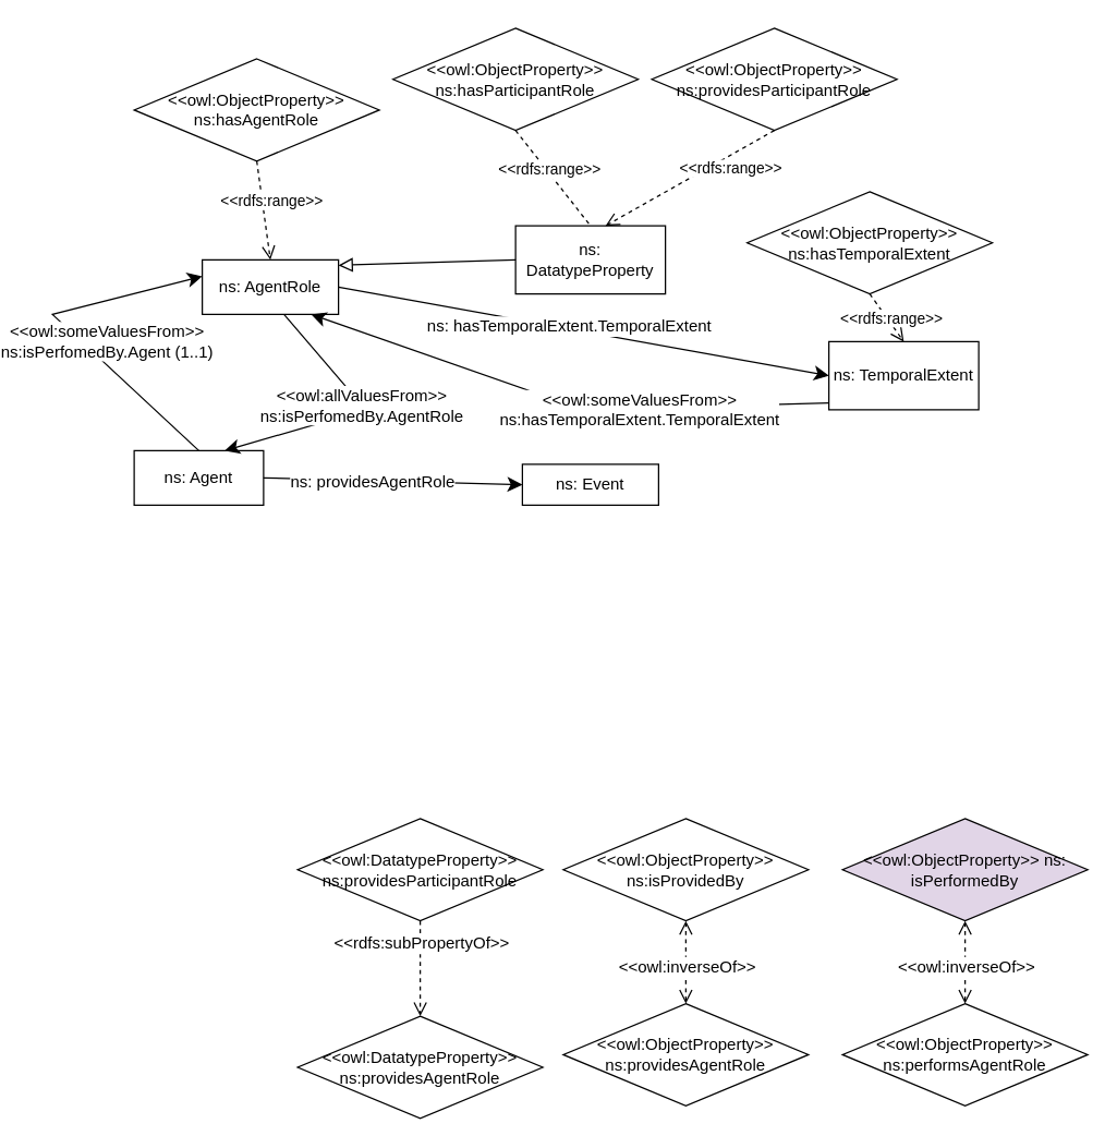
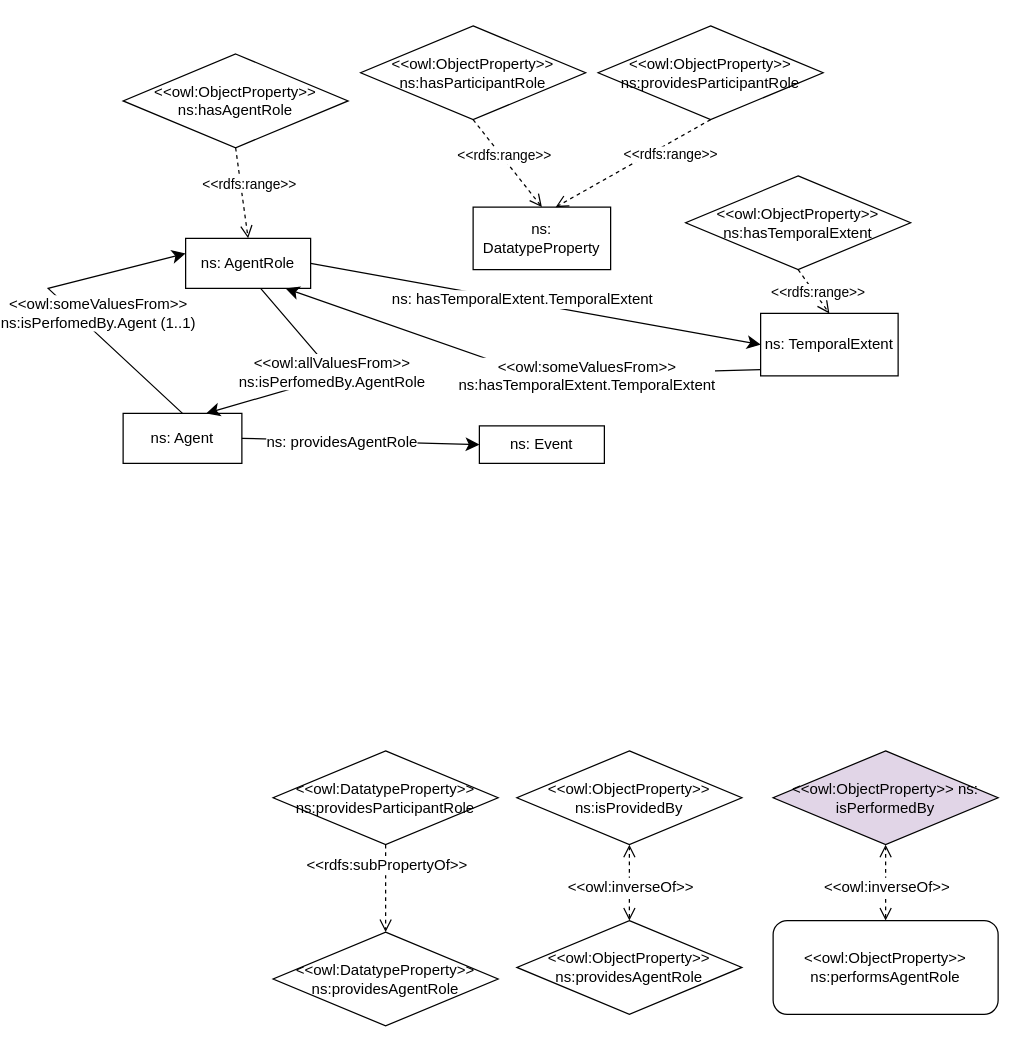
  <mxCell id="0" />
  <mxCell id="1" parent="0" />
  <mxCell id="2" value="ns: Agent" style="rounded=0;whiteSpace=wrap;html=1;snapToPoint=1;points=[[0.1,0],[0.2,0],[0.3,0],[0.4,0],[0.5,0],[0.6,0],[0.7,0],[0.8,0],[0.9,0],[0,0.1],[0,0.3],[0,0.5],[0,0.7],[0,0.9],[0.1,1],[0.2,1],[0.3,1],[0.4,1],[0.5,1],[0.6,1],[0.7,1],[0.8,1],[0.9,1],[1,0.1],[1,0.3],[1,0.5],[1,0.7],[1,0.9]];" parent="1" vertex="1"><mxGeometry x="80" y="330" width="95" height="40" as="geometry" /></mxCell>
  <mxCell id="3" value="ns: AgentRole" style="rounded=0;whiteSpace=wrap;html=1;snapToPoint=1;points=[[0.1,0],[0.2,0],[0.3,0],[0.4,0],[0.5,0],[0.6,0],[0.7,0],[0.8,0],[0.9,0],[0,0.1],[0,0.3],[0,0.5],[0,0.7],[0,0.9],[0.1,1],[0.2,1],[0.3,1],[0.4,1],[0.5,1],[0.6,1],[0.7,1],[0.8,1],[0.9,1],[1,0.1],[1,0.3],[1,0.5],[1,0.7],[1,0.9]];" parent="1" vertex="1"><mxGeometry x="130" y="190" width="100" height="40" as="geometry" /></mxCell>
  <mxCell id="4" value="ns: Event" style="rounded=0;whiteSpace=wrap;html=1;snapToPoint=1;points=[[0.1,0],[0.2,0],[0.3,0],[0.4,0],[0.5,0],[0.6,0],[0.7,0],[0.8,0],[0.9,0],[0,0.1],[0,0.3],[0,0.5],[0,0.7],[0,0.9],[0.1,1],[0.2,1],[0.3,1],[0.4,1],[0.5,1],[0.6,1],[0.7,1],[0.8,1],[0.9,1],[1,0.1],[1,0.3],[1,0.5],[1,0.7],[1,0.9]];" parent="1" vertex="1"><mxGeometry x="365" y="340" width="100" height="30" as="geometry" /></mxCell>
  <mxCell id="5" value="ns: DatatypeProperty" style="rounded=0;whiteSpace=wrap;html=1;snapToPoint=1;points=[[0.1,0],[0.2,0],[0.3,0],[0.4,0],[0.5,0],[0.6,0],[0.7,0],[0.8,0],[0.9,0],[0,0.1],[0,0.3],[0,0.5],[0,0.7],[0,0.9],[0.1,1],[0.2,1],[0.3,1],[0.4,1],[0.5,1],[0.6,1],[0.7,1],[0.8,1],[0.9,1],[1,0.1],[1,0.3],[1,0.5],[1,0.7],[1,0.9]];" parent="1" vertex="1"><mxGeometry x="360" y="165" width="110" height="50" as="geometry" /></mxCell>
  <mxCell id="6" value="ns: TemporalExtent" style="rounded=0;whiteSpace=wrap;html=1;snapToPoint=1;points=[[0.1,0],[0.2,0],[0.3,0],[0.4,0],[0.5,0],[0.6,0],[0.7,0],[0.8,0],[0.9,0],[0,0.1],[0,0.3],[0,0.5],[0,0.7],[0,0.9],[0.1,1],[0.2,1],[0.3,1],[0.4,1],[0.5,1],[0.6,1],[0.7,1],[0.8,1],[0.9,1],[1,0.1],[1,0.3],[1,0.5],[1,0.7],[1,0.9]];" parent="1" vertex="1"><mxGeometry x="590" y="250" width="110" height="50" as="geometry" /></mxCell>
  <mxCell id="7" value="" style="endArrow=classic;html=1;endSize=8;arcSize=0;entryX=0;entryY=0.5;entryDx=0;entryDy=0;exitX=1;exitY=0.5;exitDx=0;exitDy=0;" parent="1" source="3" target="6" edge="1"><mxGeometry width="50" height="50" relative="1" as="geometry"><mxPoint x="320" y="420" as="sourcePoint" /><mxPoint x="680" y="420" as="targetPoint" /></mxGeometry></mxCell>
  <mxCell id="8" value="ns: hasTemporalExtent.TemporalExtent&amp;nbsp;" style="text;html=1;align=center;verticalAlign=middle;resizable=0;points=[];labelBackgroundColor=#ffffff;rotation=0;" parent="7" vertex="1" connectable="0"><mxGeometry x="-0.127" relative="1" as="geometry"><mxPoint x="13" as="offset" /></mxGeometry></mxCell>
  <mxCell id="9" value="&lt;div&gt;&amp;lt;&amp;lt;owl:ObjectProperty&amp;gt;&amp;gt; ns: isPerformedBy&lt;br&gt;&lt;/div&gt;" style="rhombus;whiteSpace=wrap;html=1;fillColor=#e1d5e7;" parent="1" vertex="1"><mxGeometry x="600" y="600" width="180" height="75" as="geometry" /></mxCell>
- <mxCell id="10" value="&lt;div&gt;&amp;lt;&amp;lt;owl:ObjectProperty&amp;gt;&amp;gt; ns:performsAgentRole&lt;br&gt;&lt;/div&gt;" style="rhombus;whiteSpace=wrap;html=1;" parent="1" vertex="1"><mxGeometry x="600" y="735.75" width="180" height="75" as="geometry" /></mxCell>
+ <mxCell id="10" value="&lt;div&gt;&amp;lt;&amp;lt;owl:ObjectProperty&amp;gt;&amp;gt; ns:performsAgentRole&lt;br&gt;&lt;/div&gt;" style="whiteSpace=wrap;html=1;rounded=1;" parent="1" vertex="1"><mxGeometry x="600" y="735.75" width="180" height="75" as="geometry" /></mxCell>
  <mxCell id="11" value="" style="endArrow=open;html=1;fontColor=#000099;endFill=0;dashed=1;entryX=0.5;entryY=1;entryDx=0;entryDy=0;endSize=8;startArrow=open;startFill=0;startSize=8;" parent="1" source="10" target="9" edge="1"><mxGeometry width="50" height="50" relative="1" as="geometry"><mxPoint x="460" y="735" as="sourcePoint" /><mxPoint x="460" y="665" as="targetPoint" /></mxGeometry></mxCell>
  <mxCell id="12" value="&amp;lt;&amp;lt;owl:inverseOf&amp;gt;&amp;gt;" style="text;html=1;align=center;verticalAlign=middle;resizable=0;points=[];fontColor=#000000;labelBackgroundColor=#ffffff;" parent="11" vertex="1" connectable="0"><mxGeometry x="-0.328" relative="1" as="geometry"><mxPoint y="-7.14" as="offset" /></mxGeometry></mxCell>
  <mxCell id="13" value="&lt;div&gt;&amp;lt;&amp;lt;owl:ObjectProperty&amp;gt;&amp;gt; ns:isProvidedBy&lt;br&gt;&lt;/div&gt;" style="rhombus;whiteSpace=wrap;html=1;" parent="1" vertex="1"><mxGeometry x="395" y="600" width="180" height="75" as="geometry" /></mxCell>
  <mxCell id="14" value="&lt;div&gt;&amp;lt;&amp;lt;owl:ObjectProperty&amp;gt;&amp;gt; ns:providesAgentRole&lt;br&gt;&lt;/div&gt;" style="rhombus;whiteSpace=wrap;html=1;" parent="1" vertex="1"><mxGeometry x="395" y="735.75" width="180" height="75" as="geometry" /></mxCell>
  <mxCell id="15" value="" style="endArrow=open;html=1;fontColor=#000099;endFill=0;dashed=1;entryX=0.5;entryY=1;entryDx=0;entryDy=0;endSize=8;startArrow=open;startFill=0;startSize=8;" parent="1" source="14" target="13" edge="1"><mxGeometry width="50" height="50" relative="1" as="geometry"><mxPoint x="255" y="735" as="sourcePoint" /><mxPoint x="255" y="665" as="targetPoint" /></mxGeometry></mxCell>
  <mxCell id="16" value="&amp;lt;&amp;lt;owl:inverseOf&amp;gt;&amp;gt;" style="text;html=1;align=center;verticalAlign=middle;resizable=0;points=[];fontColor=#000000;labelBackgroundColor=#ffffff;" parent="15" vertex="1" connectable="0"><mxGeometry x="-0.328" relative="1" as="geometry"><mxPoint y="-7.14" as="offset" /></mxGeometry></mxCell>
  <mxCell id="17" value="" style="endArrow=classic;html=1;endSize=8;arcSize=0;exitX=1;exitY=0.5;exitDx=0;exitDy=0;entryX=0;entryY=0.5;entryDx=0;entryDy=0;" parent="1" source="2" target="4" edge="1"><mxGeometry width="50" height="50" relative="1" as="geometry"><mxPoint x="430" y="330" as="sourcePoint" /><mxPoint x="290" y="410" as="targetPoint" /></mxGeometry></mxCell>
  <mxCell id="18" value="ns: providesAgentRole" style="text;html=1;align=center;verticalAlign=middle;resizable=0;points=[];labelBackgroundColor=#ffffff;" parent="17" vertex="1" connectable="0"><mxGeometry x="-0.127" relative="1" as="geometry"><mxPoint x="-3" as="offset" /></mxGeometry></mxCell>
  <mxCell id="19" value="" style="endArrow=classic;html=1;endSize=8;arcSize=0;exitX=0;exitY=0.9;exitDx=0;exitDy=0;entryX=0.8;entryY=1;entryDx=0;entryDy=0;" parent="1" source="6" target="3" edge="1"><mxGeometry width="50" height="50" relative="1" as="geometry"><mxPoint x="315" y="450" as="sourcePoint" /><mxPoint x="655" y="450" as="targetPoint" /><Array as="points"><mxPoint x="410" y="300" /></Array></mxGeometry></mxCell>
  <mxCell id="20" value="&lt;div&gt;&amp;lt;&amp;lt;owl:someValuesFrom&amp;gt;&amp;gt;&lt;/div&gt;ns:hasTemporalExtent.TemporalExtent" style="text;html=1;align=center;verticalAlign=middle;resizable=0;points=[];labelBackgroundColor=#ffffff;" parent="19" vertex="1" connectable="0"><mxGeometry x="-0.127" relative="1" as="geometry"><mxPoint x="31" as="offset" /></mxGeometry></mxCell>
  <mxCell id="21" value="&lt;div&gt;&amp;lt;&amp;lt;owl:DatatypeProperty&amp;gt;&amp;gt; ns:providesParticipantRole&lt;/div&gt;" style="rhombus;whiteSpace=wrap;html=1;" parent="1" vertex="1"><mxGeometry x="200" y="600" width="180" height="75" as="geometry" /></mxCell>
  <mxCell id="22" value="&lt;div&gt;&amp;lt;&amp;lt;owl:DatatypeProperty&amp;gt;&amp;gt; ns:providesAgentRole&lt;/div&gt;" style="rhombus;whiteSpace=wrap;html=1;" parent="1" vertex="1"><mxGeometry x="200" y="745" width="180" height="75" as="geometry" /></mxCell>
  <mxCell id="23" value="" style="endArrow=open;html=1;fontColor=#000099;endFill=0;dashed=1;endSize=8;arcSize=0;exitX=0.5;exitY=1;exitDx=0;exitDy=0;entryX=0.5;entryY=0;entryDx=0;entryDy=0;" parent="1" source="21" target="22" edge="1"><mxGeometry width="50" height="50" relative="1" as="geometry"><mxPoint x="60" y="735" as="sourcePoint" /><mxPoint x="230" y="680" as="targetPoint" /></mxGeometry></mxCell>
  <mxCell id="24" value="&amp;lt;&amp;lt;rdfs:subPropertyOf&amp;gt;&amp;gt;" style="text;html=1;align=center;verticalAlign=middle;resizable=0;points=[];fontColor=#000000;labelBackgroundColor=#ffffff;" parent="23" vertex="1" connectable="0"><mxGeometry x="-0.328" relative="1" as="geometry"><mxPoint y="-7.14" as="offset" /></mxGeometry></mxCell>
  <mxCell id="25" value="&lt;div&gt;&amp;lt;&amp;lt;owl:ObjectProperty&amp;gt;&amp;gt; ns:hasAgentRole&lt;br&gt;&lt;/div&gt;" style="rhombus;whiteSpace=wrap;html=1;" parent="1" vertex="1"><mxGeometry x="80" y="42.5" width="180" height="75" as="geometry" /></mxCell>
  <mxCell id="26" value="" style="endArrow=open;html=1;fontColor=#000099;endFill=0;dashed=1;entryX=0.5;entryY=0;entryDx=0;entryDy=0;endSize=8;arcSize=0;exitX=0.5;exitY=1;exitDx=0;exitDy=0;" parent="1" source="25" target="3" edge="1"><mxGeometry width="50" height="50" relative="1" as="geometry"><mxPoint x="210" y="98.5" as="sourcePoint" /><mxPoint x="217.5" y="180" as="targetPoint" /><Array as="points" /></mxGeometry></mxCell>
  <mxCell id="27" value="&lt;div&gt;&amp;lt;&amp;lt;rdfs:range&amp;gt;&amp;gt;&lt;/div&gt;" style="edgeLabel;html=1;align=center;verticalAlign=middle;resizable=0;points=[];" parent="26" vertex="1" connectable="0"><mxGeometry x="-0.352" y="-1" relative="1" as="geometry"><mxPoint x="7.82" y="5.56" as="offset" /></mxGeometry></mxCell>
  <mxCell id="28" value="&lt;div&gt;&amp;lt;&amp;lt;owl:ObjectProperty&amp;gt;&amp;gt; ns:hasTemporalExtent&lt;br&gt;&lt;/div&gt;" style="rhombus;whiteSpace=wrap;html=1;" parent="1" vertex="1"><mxGeometry x="530" y="140" width="180" height="75" as="geometry" /></mxCell>
  <mxCell id="29" value="&lt;div&gt;&amp;lt;&amp;lt;owl:ObjectProperty&amp;gt;&amp;gt; ns:hasParticipantRole&lt;br&gt;&lt;/div&gt;" style="rhombus;whiteSpace=wrap;html=1;" parent="1" vertex="1"><mxGeometry x="270" y="20" width="180" height="75" as="geometry" /></mxCell>
- <mxCell id="30" value="" style="endArrow=none;html=1;fontColor=#000099;endFill=0;dashed=1;entryX=0.5;entryY=0;entryDx=0;entryDy=0;endSize=8;arcSize=0;exitX=0.5;exitY=1;exitDx=0;exitDy=0;" parent="1" source="29" target="5" edge="1"><mxGeometry width="50" height="50" relative="1" as="geometry"><mxPoint x="314.331" y="89.999" as="sourcePoint" /><mxPoint x="350" y="168.47" as="targetPoint" /><Array as="points" /></mxGeometry></mxCell>
+ <mxCell id="30" value="" style="endArrow=open;html=1;fontColor=#000099;endFill=0;dashed=1;entryX=0.5;entryY=0;entryDx=0;entryDy=0;endSize=8;arcSize=0;exitX=0.5;exitY=1;exitDx=0;exitDy=0;" parent="1" source="29" target="5" edge="1"><mxGeometry width="50" height="50" relative="1" as="geometry"><mxPoint x="314.331" y="89.999" as="sourcePoint" /><mxPoint x="350" y="168.47" as="targetPoint" /><Array as="points" /></mxGeometry></mxCell>
  <mxCell id="31" value="&lt;div&gt;&amp;lt;&amp;lt;rdfs:range&amp;gt;&amp;gt;&lt;/div&gt;" style="edgeLabel;html=1;align=center;verticalAlign=middle;resizable=0;points=[];" parent="30" vertex="1" connectable="0"><mxGeometry x="-0.352" y="-1" relative="1" as="geometry"><mxPoint x="7.82" y="5.56" as="offset" /></mxGeometry></mxCell>
  <mxCell id="32" value="" style="endArrow=open;html=1;fontColor=#000099;endFill=0;dashed=1;entryX=0.5;entryY=0;entryDx=0;entryDy=0;endSize=8;arcSize=0;exitX=0.5;exitY=1;exitDx=0;exitDy=0;" parent="1" source="28" target="6" edge="1"><mxGeometry width="50" height="50" relative="1" as="geometry"><mxPoint x="539.331" y="191.529" as="sourcePoint" /><mxPoint x="575" y="270" as="targetPoint" /><Array as="points" /></mxGeometry></mxCell>
  <mxCell id="33" value="&lt;div&gt;&amp;lt;&amp;lt;rdfs:range&amp;gt;&amp;gt;&lt;/div&gt;" style="edgeLabel;html=1;align=center;verticalAlign=middle;resizable=0;points=[];" parent="32" vertex="1" connectable="0"><mxGeometry x="-0.352" y="-1" relative="1" as="geometry"><mxPoint x="7.82" y="5.56" as="offset" /></mxGeometry></mxCell>
- <mxCell id="34" value="" style="endArrow=block;html=1;fontColor=#000099;exitX=0;exitY=0.5;exitDx=0;exitDy=0;endFill=0;entryX=1;entryY=0.1;entryDx=0;entryDy=0;endSize=8;arcSize=0;" parent="1" source="5" target="3" edge="1"><mxGeometry width="50" height="50" relative="1" as="geometry"><mxPoint x="0" y="340" as="sourcePoint" /><mxPoint x="0" y="270" as="targetPoint" /></mxGeometry></mxCell>
  <mxCell id="35" value="&lt;div&gt;&amp;lt;&amp;lt;owl:ObjectProperty&amp;gt;&amp;gt; ns:providesParticipantRole&lt;br&gt;&lt;/div&gt;" style="rhombus;whiteSpace=wrap;html=1;" parent="1" vertex="1"><mxGeometry x="460" y="20" width="180" height="75" as="geometry" /></mxCell>
  <mxCell id="36" value="" style="endArrow=open;html=1;fontColor=#000099;endFill=0;dashed=1;entryX=0.6;entryY=0;entryDx=0;entryDy=0;endSize=8;arcSize=0;exitX=0.5;exitY=1;exitDx=0;exitDy=0;" parent="1" source="35" target="5" edge="1"><mxGeometry width="50" height="50" relative="1" as="geometry"><mxPoint x="460" y="80" as="sourcePoint" /><mxPoint x="515" y="150" as="targetPoint" /><Array as="points" /></mxGeometry></mxCell>
  <mxCell id="37" value="&lt;div&gt;&amp;lt;&amp;lt;rdfs:range&amp;gt;&amp;gt;&lt;/div&gt;" style="edgeLabel;html=1;align=center;verticalAlign=middle;resizable=0;points=[];" parent="36" vertex="1" connectable="0"><mxGeometry x="-0.352" y="-1" relative="1" as="geometry"><mxPoint x="7.82" y="5.56" as="offset" /></mxGeometry></mxCell>
  <mxCell id="38" value="" style="endArrow=classic;html=1;endSize=8;arcSize=0;entryX=0;entryY=0.3;entryDx=0;entryDy=0;exitX=0.5;exitY=0;exitDx=0;exitDy=0;" parent="1" source="2" target="3" edge="1"><mxGeometry width="50" height="50" relative="1" as="geometry"><mxPoint x="150" y="526" as="sourcePoint" /><mxPoint x="350" y="380" as="targetPoint" /><Array as="points"><mxPoint x="20" y="230" /></Array></mxGeometry></mxCell>
  <mxCell id="39" value="&lt;div&gt;&lt;div&gt;&amp;lt;&amp;lt;owl:someValuesFrom&amp;gt;&amp;gt;&lt;/div&gt;ns:isPerfomedBy.Agent (1..1)&lt;/div&gt;" style="text;html=1;align=center;verticalAlign=middle;resizable=0;points=[];labelBackgroundColor=#ffffff;" parent="38" vertex="1" connectable="0"><mxGeometry x="-0.127" relative="1" as="geometry"><mxPoint x="15" y="-3" as="offset" /></mxGeometry></mxCell>
  <mxCell id="40" value="" style="endArrow=classic;html=1;exitX=0.6;exitY=1;exitDx=0;exitDy=0;entryX=0.7;entryY=0;entryDx=0;entryDy=0;endSize=8;arcSize=0;" parent="1" source="3" target="2" edge="1"><mxGeometry width="50" height="50" relative="1" as="geometry"><mxPoint x="240" y="410" as="sourcePoint" /><mxPoint x="437" y="410" as="targetPoint" /><Array as="points"><mxPoint x="250" y="300" /></Array></mxGeometry></mxCell>
  <mxCell id="41" value="&lt;div&gt;&amp;lt;&amp;lt;owl:allValuesFrom&amp;gt;&amp;gt;&lt;/div&gt;ns:isPerfomedBy.AgentRole" style="text;html=1;align=center;verticalAlign=middle;resizable=0;points=[];labelBackgroundColor=#ffffff;" parent="40" vertex="1" connectable="0"><mxGeometry x="-0.127" relative="1" as="geometry"><mxPoint as="offset" /></mxGeometry></mxCell>
